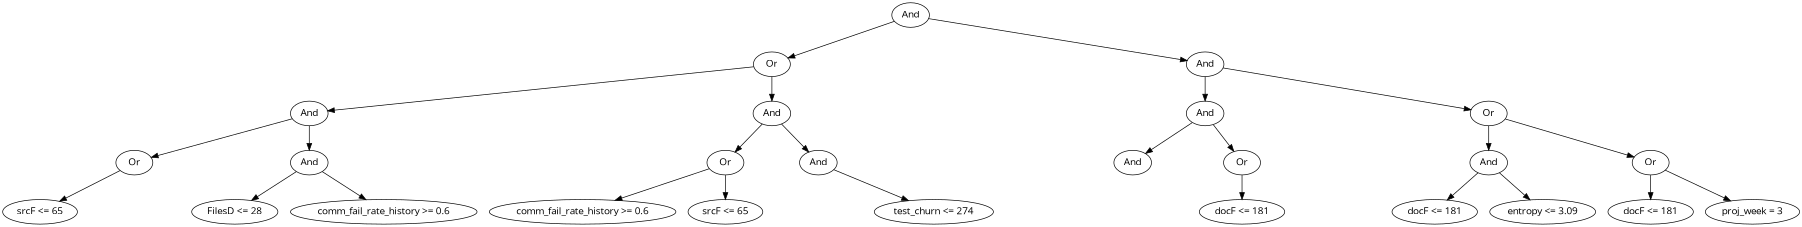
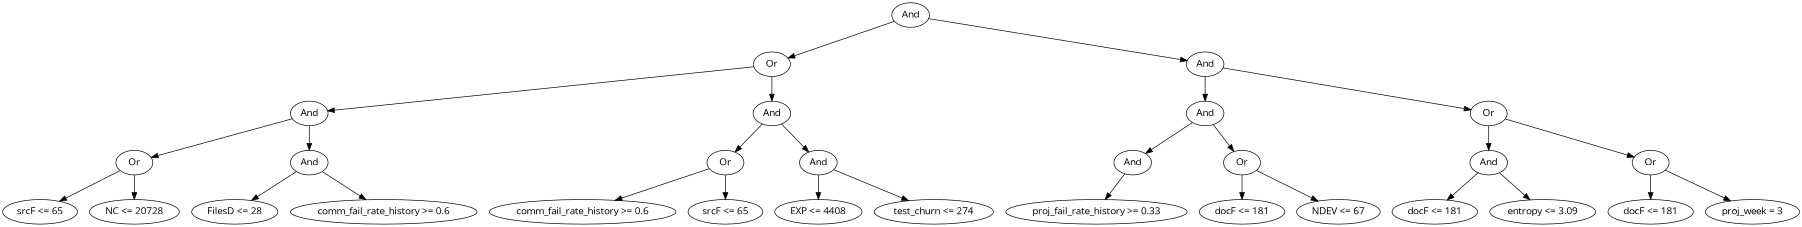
  digraph {
    fontname="Open Sans"
    node [fontname="Open Sans"]
    edge [fontname="Open Sans"]
    n1 [height=0.5 label=And width=0.75]
    n2 [height=0.5 label=Or width=0.75]
    n3 [height=0.5 label=And width=0.75]
    n4 [height=0.5 label=And width=0.75]
    n5 [height=0.5 label=And width=0.75]
    n6 [height=0.5 label=And width=0.75]
    n7 [height=0.5 label=Or width=0.75]
    n8 [height=0.5 label=Or width=0.75]
    n9 [height=0.5 label=And width=0.75]
    n10 [height=0.5 label=Or width=0.75]
    n11 [height=0.5 label=And width=0.75]
    n12 [height=0.5 label=And width=0.75]
    n13 [height=0.5 label=Or width=0.75]
    n14 [height=0.5 label=And width=0.75]
    n15 [height=0.5 label=Or width=0.75]
    n16 [height=0.5 label="srcF <= 65" width=1.4443]
+   n17 [height=0.5 label="NC <= 20728" width=1.6971]
    n18 [height=0.5 label="FilesD <= 28" width=1.6249]
    n19 [height=0.5 label="comm_fail_rate_history >= 0.6" width=3.4483]
    n20 [height=0.5 label="comm_fail_rate_history >= 0.6" width=3.4483]
    n21 [height=0.5 label="srcF <= 65" width=1.4443]
+   n22 [height=0.5 label="EXP <= 4408" width=1.6971]
    n23 [height=0.5 label="test_churn <= 274" width=2.1484]
+   n24 [height=0.5 label="proj_fail_rate_history >= 0.33" width=3.34]
    n25 [height=0.5 label="docF <= 181" width=1.6429]
+   n26 [height=0.5 label="NDEV <= 67" width=1.661]
    n27 [height=0.5 label="docF <= 181" width=1.6429]
    n28 [height=0.5 label="entropy <= 3.09" width=1.9318]
    n29 [height=0.5 label="docF <= 181" width=1.6429]
    n30 [height=0.5 label="proj_week = 3" width=1.7151]
    n1 -> n2
    n1 -> n3
    n2 -> n4
    n2 -> n5
    n3 -> n6
    n3 -> n7
    n4 -> n8
    n4 -> n9
    n5 -> n10
    n5 -> n11
    n6 -> n12
    n6 -> n13
    n7 -> n14
    n7 -> n15
    n8 -> n16
+   n8 -> n17
    n9 -> n18
    n9 -> n19
    n10 -> n20
    n10 -> n21
+   n11 -> n22
    n11 -> n23
+   n12 -> n24
    n13 -> n25
+   n13 -> n26
    n14 -> n27
    n14 -> n28
    n15 -> n29
    n15 -> n30
  }
